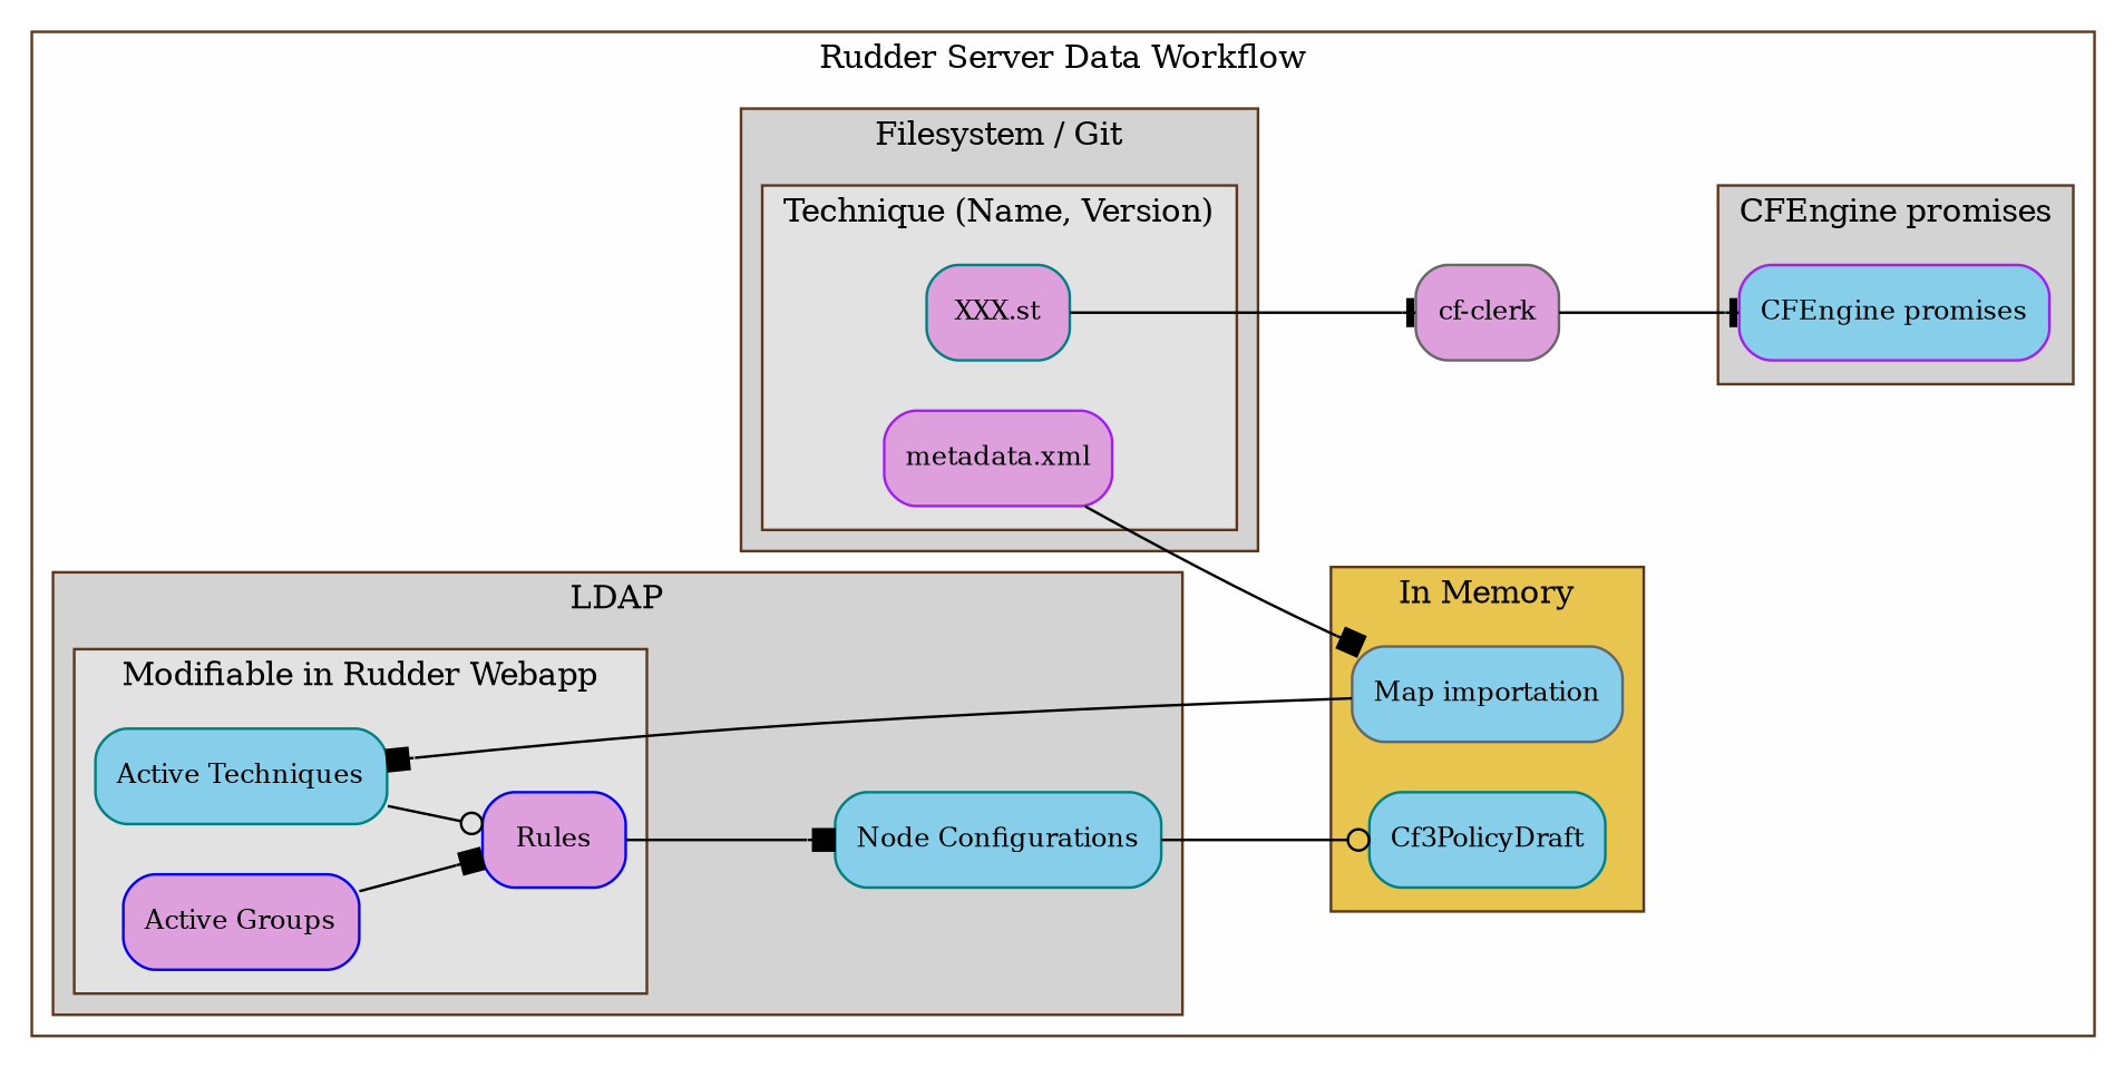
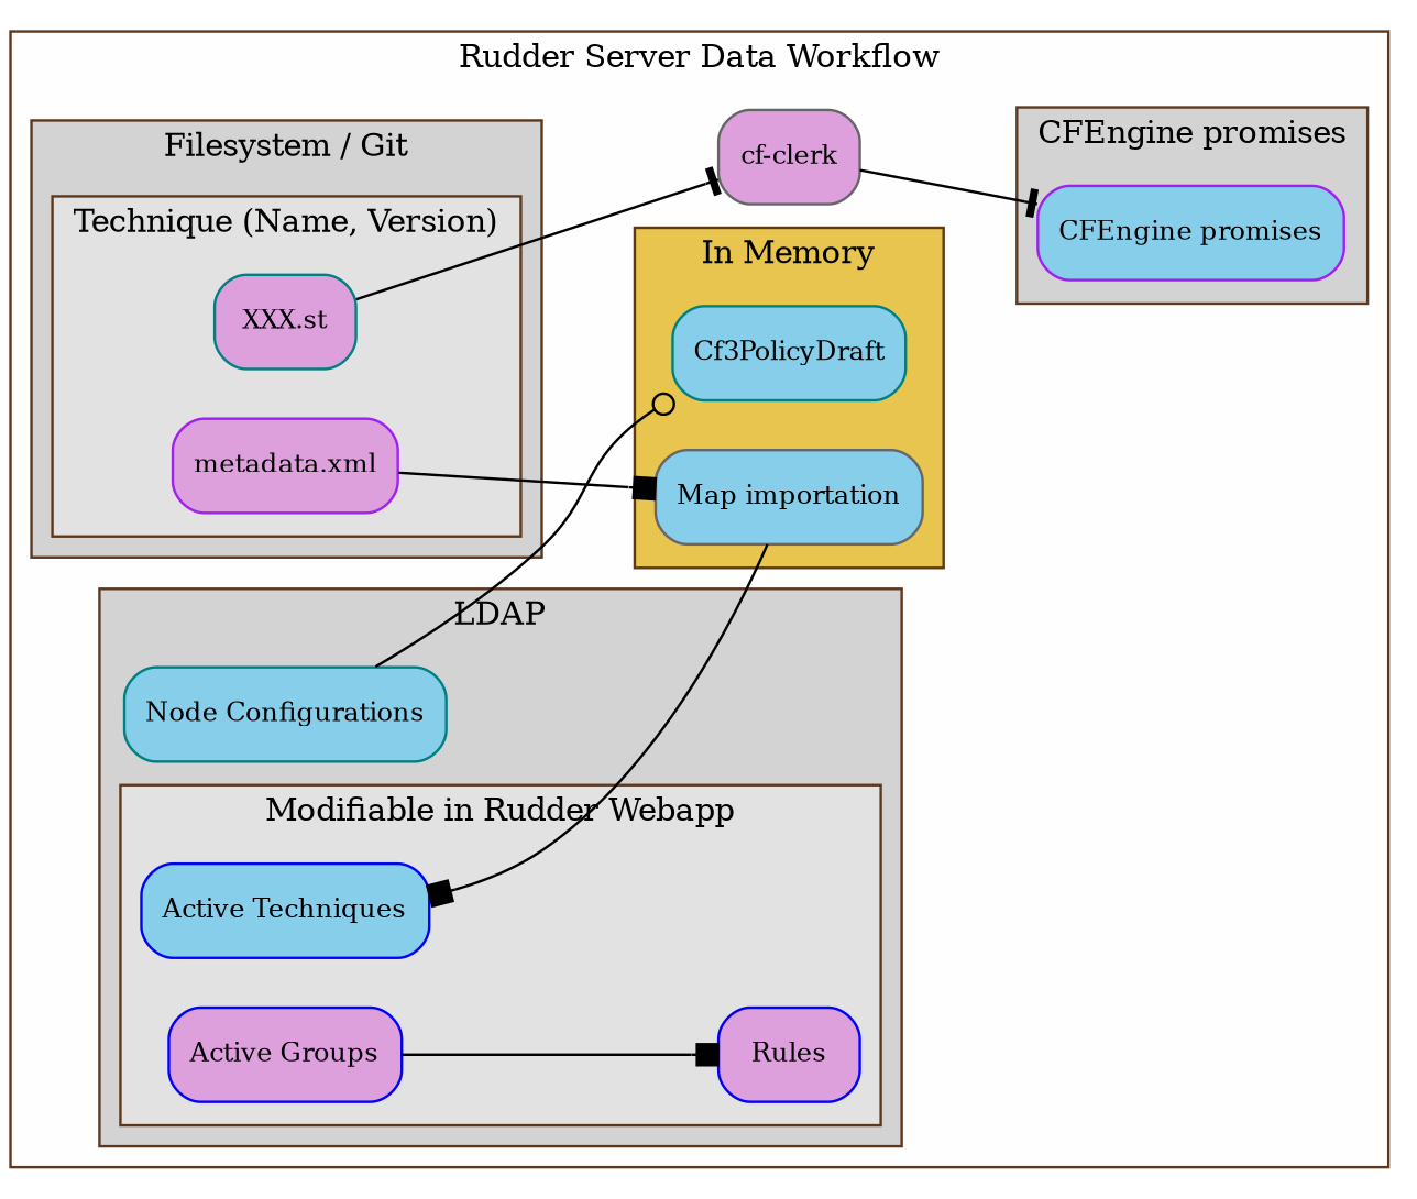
  digraph {
    compound=true
    rankdir=LR
    node [color=teal fillcolor=plum fontsize=10 shape=Mrecord style=filled]
    edge [arrowhead=box fontsize=10]
    n1 [color=purple label="metadata.xml"]
    n2 [label="XXX.st"]
-   n3 [fillcolor=skyblue label="Active Techniques"]
+   n3 [color=blue fillcolor=skyblue label="Active Techniques"]
    n4 [color=blue label="Active Groups"]
    n5 [color=blue label=Rules]
    n6 [fillcolor=skyblue label="Node Configurations"]
    n7 [fillcolor=skyblue label=Cf3PolicyDraft]
    n8 [color=gray40 fillcolor=skyblue label="Map importation"]
    n9 [color=purple fillcolor=skyblue label="CFEngine promises"]
    n10 [color=gray40 label="cf-clerk"]
    subgraph cluster_1 {
      color="#5d381d"
      fillcolor="#fefefe"
      fontsize=12
      label="Rudder Server Data Workflow"
      style=filled
      n10
      subgraph cluster_2 {
        color="#5d381d"
        fillcolor=lightgrey
        fontsize=12
        label="Filesystem / Git"
        style=filled
        subgraph cluster_3 {
          color="#5d381d"
          fillcolor="#e2e2e2"
          fontsize=12
          label="Technique (Name, Version)"
          style=filled
          n1
          n2
        }
      }
      subgraph cluster_4 {
        color="#5d381d"
        fillcolor=lightgrey
        fontsize=12
        label=LDAP
        style=filled
        n6
        subgraph cluster_5 {
          color="#5d381d"
          fillcolor="#e2e2e2"
          fontsize=12
          label="Modifiable in Rudder Webapp"
          style=filled
          n3
          n4
          n5
        }
      }
      subgraph cluster_6 {
        color="#5d381d"
        fillcolor="#e8c54e"
        fontsize=12
        label="In Memory"
        style=filled
        n7
        n8
      }
      subgraph cluster_7 {
        color="#5d381d"
        fillcolor=lightgrey
        fontsize=12
        label="CFEngine promises"
        style=filled
        n9
      }
    }
    n1 -> n8
    n2 -> n10 [arrowhead=tee]
-   n3 -> n5 [arrowhead=odot]
    n4 -> n5
-   n5 -> n6
    n6 -> n7 [arrowhead=odot]
    n8 -> n3
    n10 -> n9 [arrowhead=tee]
  }
